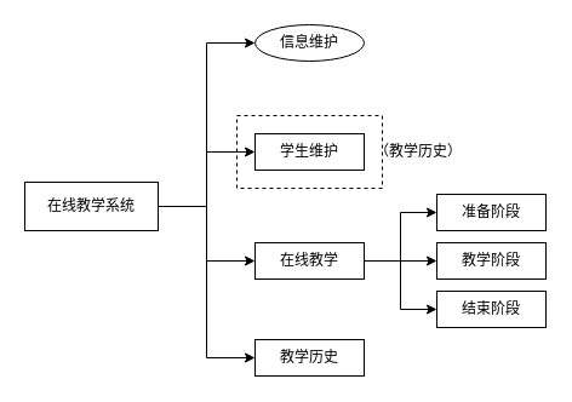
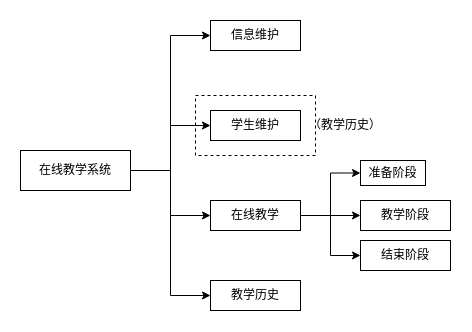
  <mxCell id="0" />
  <mxCell id="1" parent="0" />
  <mxCell id="2" value="" style="rounded=0;whiteSpace=wrap;html=1;dashed=1;" vertex="1" parent="1"><mxGeometry x="195" y="95" width="120" height="60" as="geometry" /></mxCell>
  <mxCell id="3" style="edgeStyle=orthogonalEdgeStyle;rounded=0;orthogonalLoop=1;jettySize=auto;html=1;exitX=1;exitY=0.5;exitDx=0;exitDy=0;entryX=0;entryY=0.5;entryDx=0;entryDy=0;" edge="1" parent="1" source="7" target="8"><mxGeometry relative="1" as="geometry" /></mxCell>
  <mxCell id="4" style="edgeStyle=orthogonalEdgeStyle;rounded=0;orthogonalLoop=1;jettySize=auto;html=1;exitX=1;exitY=0.5;exitDx=0;exitDy=0;entryX=0;entryY=0.5;entryDx=0;entryDy=0;" edge="1" parent="1" source="7" target="9"><mxGeometry relative="1" as="geometry" /></mxCell>
  <mxCell id="5" style="edgeStyle=orthogonalEdgeStyle;rounded=0;orthogonalLoop=1;jettySize=auto;html=1;entryX=0;entryY=0.5;entryDx=0;entryDy=0;" edge="1" parent="1" source="7" target="15"><mxGeometry relative="1" as="geometry" /></mxCell>
  <mxCell id="6" style="edgeStyle=orthogonalEdgeStyle;rounded=0;orthogonalLoop=1;jettySize=auto;html=1;entryX=0;entryY=0.5;entryDx=0;entryDy=0;" edge="1" parent="1" source="7" target="10"><mxGeometry relative="1" as="geometry" /></mxCell>
  <mxCell id="7" value="在线教学系统" style="rounded=0;whiteSpace=wrap;html=1;" parent="1" vertex="1"><mxGeometry y="150" width="110" height="40" as="geometry" x="20" /></mxCell>
- <mxCell id="8" value="信息维护" style="ellipse;whiteSpace=wrap;html=1;" parent="1" vertex="1"><mxGeometry x="210" width="90" height="30" as="geometry" y="20" /></mxCell>
+ <mxCell id="8" value="信息维护" style="rounded=0;whiteSpace=wrap;html=1;" parent="1" vertex="1"><mxGeometry x="210" width="90" height="30" as="geometry" y="20" /></mxCell>
  <mxCell id="9" value="学生维护" style="rounded=0;whiteSpace=wrap;html=1;" parent="1" vertex="1"><mxGeometry x="210" y="110" width="90" height="30" as="geometry" /></mxCell>
  <mxCell id="10" value="教学历史" style="rounded=0;whiteSpace=wrap;html=1;" parent="1" vertex="1"><mxGeometry x="210" y="280" width="90" height="30" as="geometry" /></mxCell>
  <mxCell id="11" value="（教学历史）" style="text;html=1;strokeColor=none;fillColor=none;align=center;verticalAlign=middle;whiteSpace=wrap;rounded=0;dashed=1;" vertex="1" parent="1"><mxGeometry x="300" y="110" width="90" height="30" as="geometry" /></mxCell>
  <mxCell id="12" style="edgeStyle=orthogonalEdgeStyle;rounded=0;orthogonalLoop=1;jettySize=auto;html=1;entryX=0;entryY=0.5;entryDx=0;entryDy=0;" edge="1" parent="1" source="15" target="16"><mxGeometry relative="1" as="geometry" /></mxCell>
  <mxCell id="13" style="edgeStyle=orthogonalEdgeStyle;rounded=0;orthogonalLoop=1;jettySize=auto;html=1;exitX=1;exitY=0.5;exitDx=0;exitDy=0;entryX=0;entryY=0.5;entryDx=0;entryDy=0;" edge="1" parent="1" source="15" target="17"><mxGeometry relative="1" as="geometry" /></mxCell>
  <mxCell id="14" style="edgeStyle=orthogonalEdgeStyle;rounded=0;orthogonalLoop=1;jettySize=auto;html=1;exitX=1;exitY=0.5;exitDx=0;exitDy=0;entryX=0;entryY=0.5;entryDx=0;entryDy=0;" edge="1" parent="1" source="15" target="18"><mxGeometry relative="1" as="geometry" /></mxCell>
  <mxCell id="15" value="在线教学" style="rounded=0;whiteSpace=wrap;html=1;" vertex="1" parent="1"><mxGeometry x="210" y="200" width="90" height="30" as="geometry" /></mxCell>
- <mxCell id="16" value="准备阶段" style="rounded=0;whiteSpace=wrap;html=1;" vertex="1" parent="1"><mxGeometry x="360" y="160" width="90" height="30" as="geometry" /></mxCell>
+ <mxCell id="16" value="准备阶段" style="rounded=0;whiteSpace=wrap;html=1;" vertex="1" parent="1"><mxGeometry x="360" y="160" width="65" height="25" as="geometry" /></mxCell>
  <mxCell id="17" value="教学阶段" style="rounded=0;whiteSpace=wrap;html=1;" vertex="1" parent="1"><mxGeometry x="360" y="200" width="90" height="30" as="geometry" /></mxCell>
  <mxCell id="18" value="结束阶段" style="rounded=0;whiteSpace=wrap;html=1;" vertex="1" parent="1"><mxGeometry x="360" y="240" width="90" height="30" as="geometry" /></mxCell>
